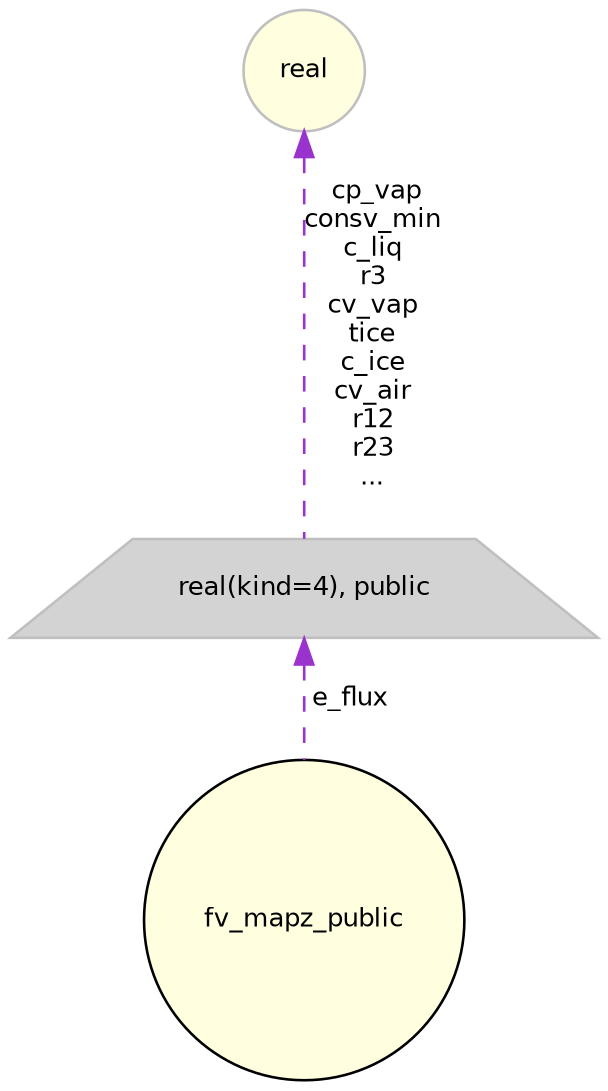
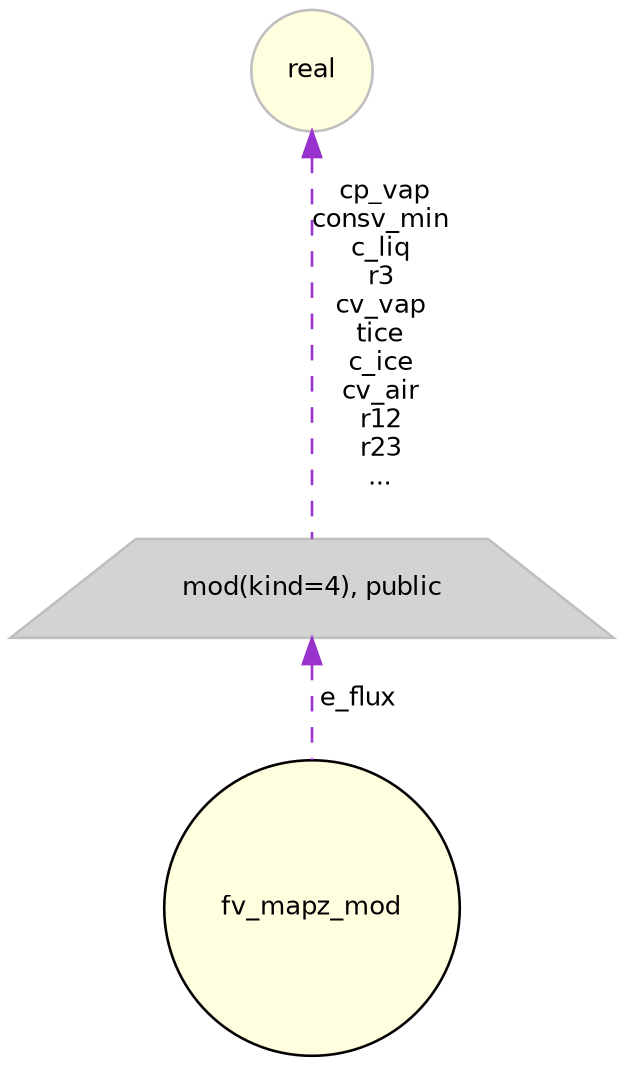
  digraph {
    node [color=grey75 fillcolor=lightyellow fontname=Helvetica fontsize=10 shape=circle style=filled]
    edge [color=darkorchid3 dir=back fontname=Helvetica fontsize=10 labelfontname=Helvetica labelfontsize=10 style=dashed]
-   n1 [color=black fontcolor=black height=0.2 label=fv_mapz_public width=0.4]
-   n2 [fillcolor=lightgrey height=0.2 label="real(kind=4), public" shape=trapezium width=0.4]
+   n1 [color=black fontcolor=black height=0.2 label=fv_mapz_mod width=0.4]
+   n2 [fillcolor=lightgrey height=0.2 label="mod(kind=4), public" shape=trapezium width=0.4]
    n3 [height=0.2 label=real width=0.4]
    n2 -> n1 [label=" e_flux"]
    n3 -> n2 [label=" cp_vap\nconsv_min\nc_liq\nr3\ncv_vap\ntice\nc_ice\ncv_air\nr12\nr23\n..."]
  }
